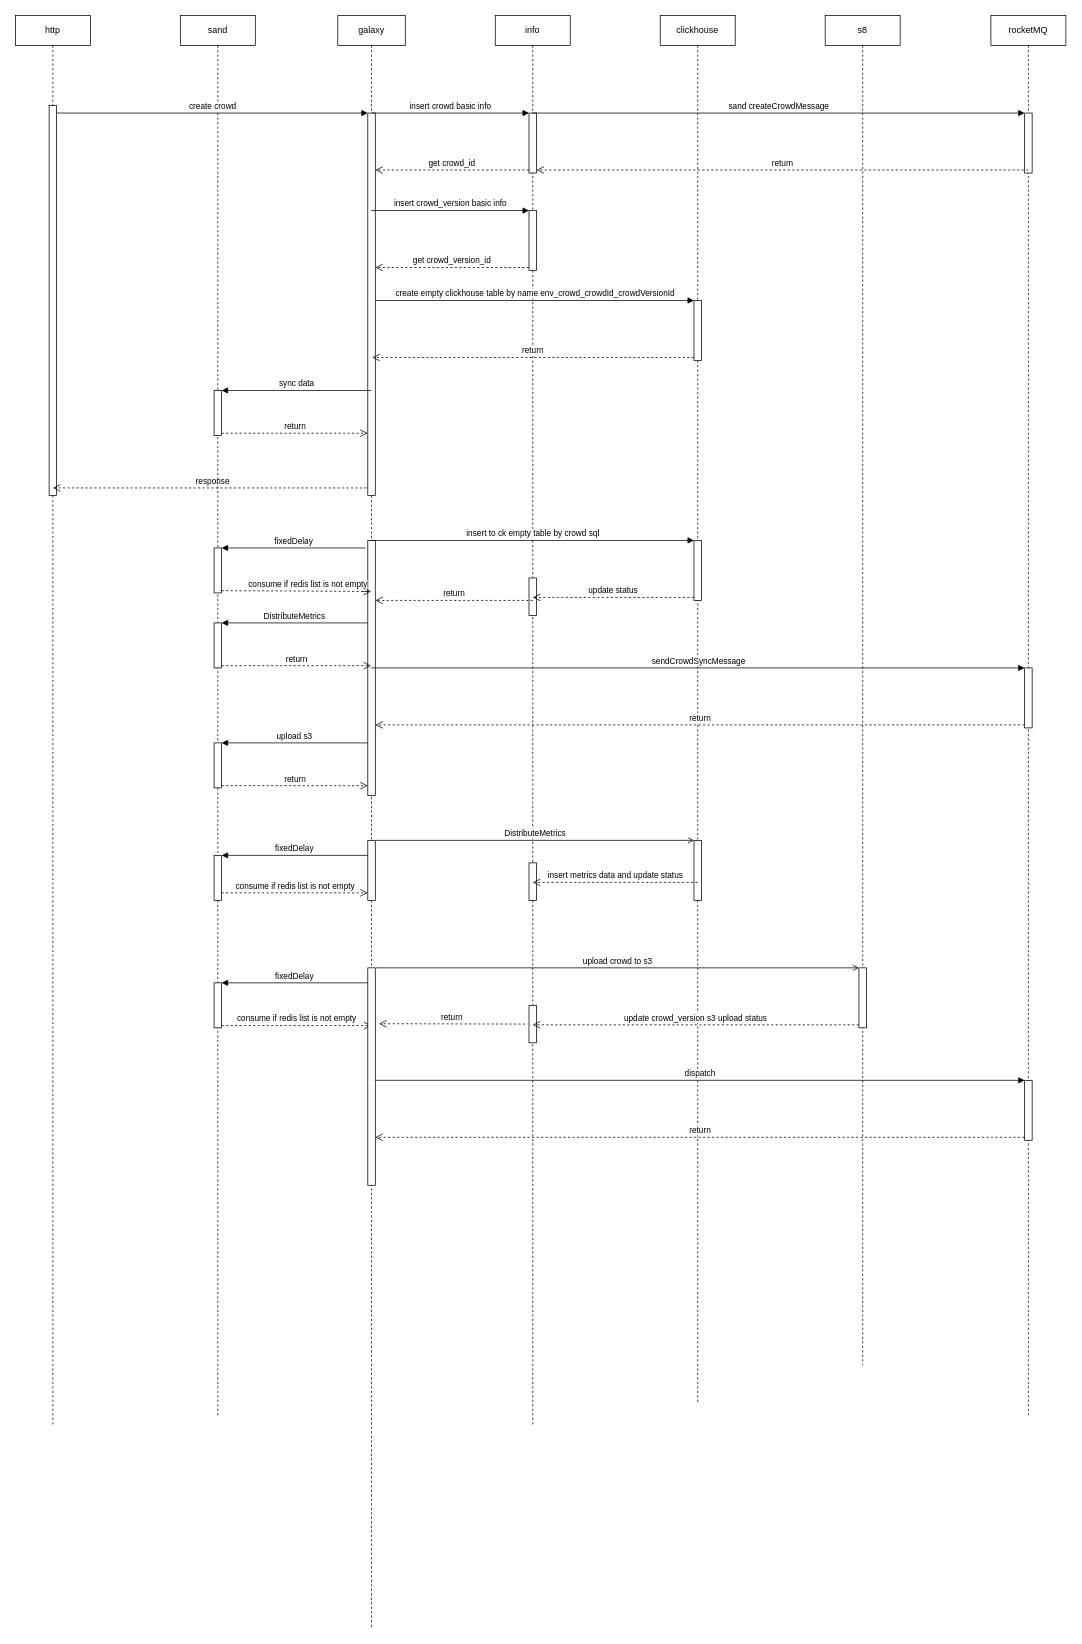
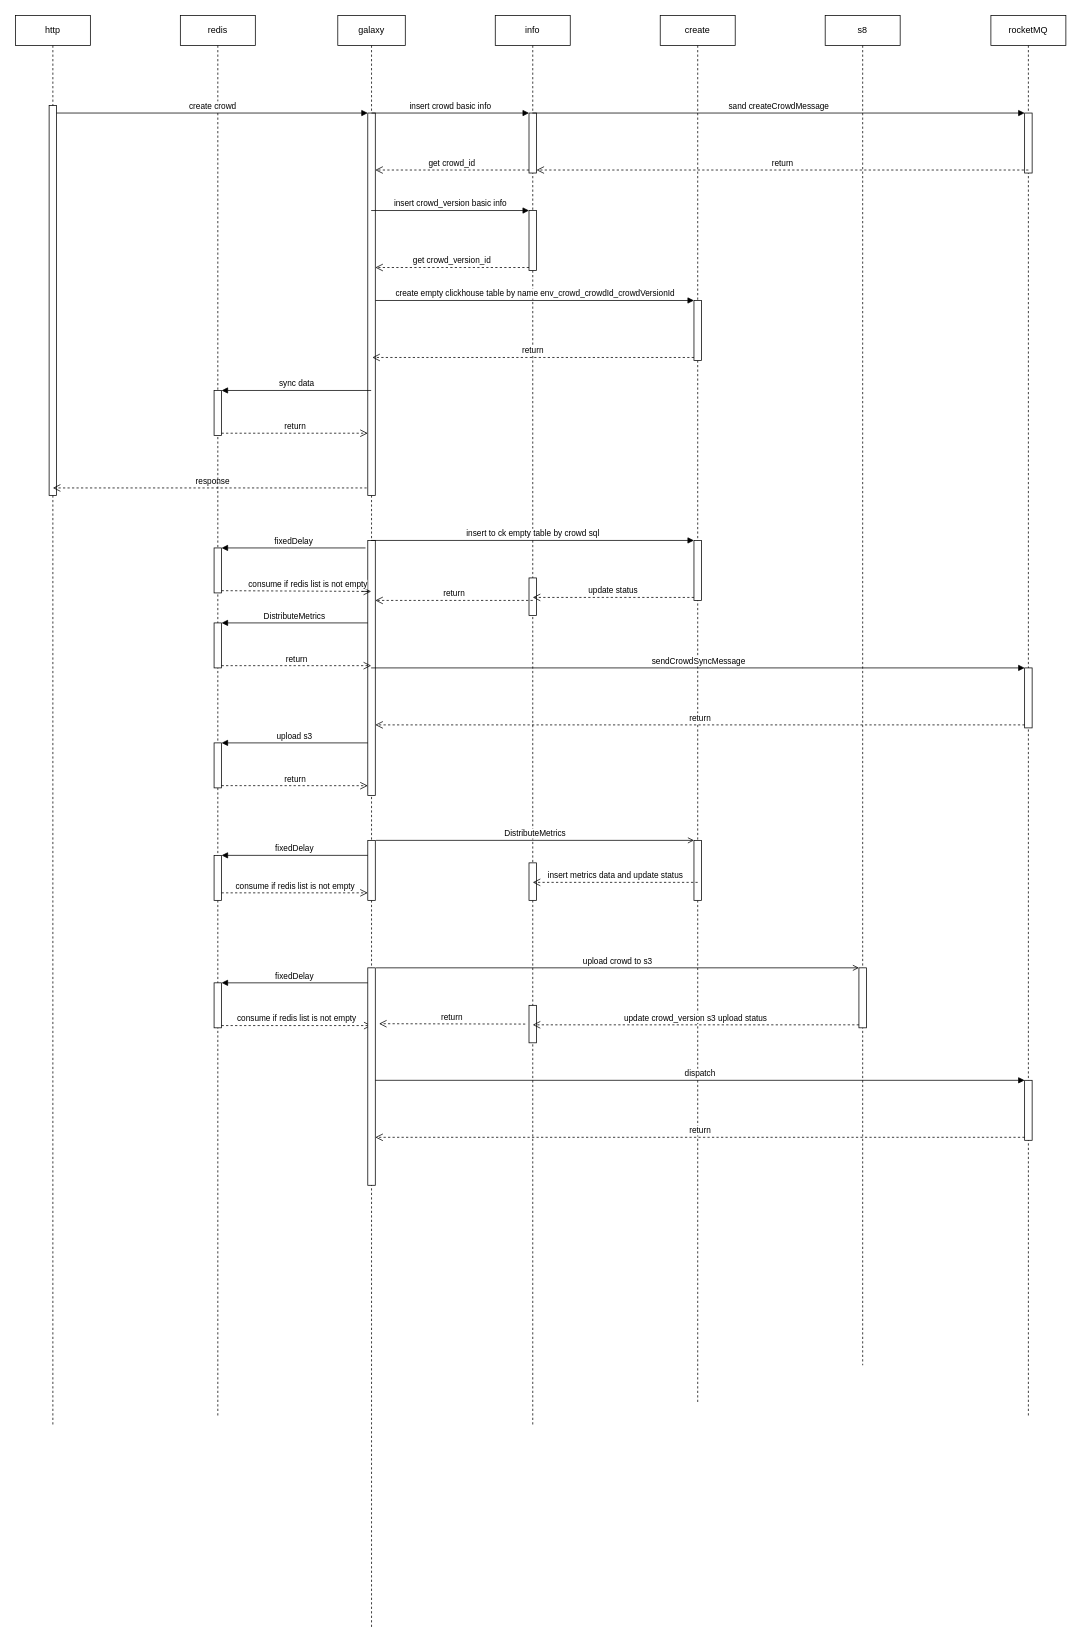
  <mxCell id="0" />
  <mxCell id="1" parent="0" />
  <mxCell id="2" value="http" style="shape=umlLifeline;perimeter=lifelinePerimeter;whiteSpace=wrap;html=1;container=1;collapsible=0;recursiveResize=0;outlineConnect=0;" vertex="1" parent="1"><mxGeometry x="20" y="20" width="100" height="1880" as="geometry" /></mxCell>
  <mxCell id="3" value="" style="html=1;points=[];perimeter=orthogonalPerimeter;" vertex="1" parent="2"><mxGeometry x="45" y="120" width="10" height="520" as="geometry" /></mxCell>
  <mxCell id="4" value="response" style="html=1;verticalAlign=bottom;endArrow=open;dashed=1;endSize=8;" edge="1" parent="2" source="29"><mxGeometry relative="1" as="geometry"><mxPoint x="140" y="630" as="sourcePoint" /><mxPoint x="50" y="630" as="targetPoint" /></mxGeometry></mxCell>
- <mxCell id="5" value="sand" style="shape=umlLifeline;perimeter=lifelinePerimeter;whiteSpace=wrap;html=1;container=1;collapsible=0;recursiveResize=0;outlineConnect=0;" vertex="1" parent="1"><mxGeometry x="240" y="20" width="100" height="1870" as="geometry" /></mxCell>
+ <mxCell id="5" value="redis" style="shape=umlLifeline;perimeter=lifelinePerimeter;whiteSpace=wrap;html=1;container=1;collapsible=0;recursiveResize=0;outlineConnect=0;" vertex="1" parent="1"><mxGeometry x="240" y="20" width="100" height="1870" as="geometry" /></mxCell>
  <mxCell id="6" value="" style="html=1;points=[];perimeter=orthogonalPerimeter;" vertex="1" parent="5"><mxGeometry x="45" y="500" width="10" height="60" as="geometry" /></mxCell>
  <mxCell id="7" value="" style="html=1;points=[];perimeter=orthogonalPerimeter;" vertex="1" parent="5"><mxGeometry x="45" y="710" width="10" height="60" as="geometry" /></mxCell>
  <mxCell id="8" value="" style="html=1;points=[];perimeter=orthogonalPerimeter;" vertex="1" parent="5"><mxGeometry x="45" y="1120" width="10" height="60" as="geometry" /></mxCell>
  <mxCell id="9" value="" style="html=1;points=[];perimeter=orthogonalPerimeter;" vertex="1" parent="5"><mxGeometry x="45" y="810" width="10" height="60" as="geometry" /></mxCell>
  <mxCell id="10" value="" style="html=1;points=[];perimeter=orthogonalPerimeter;" vertex="1" parent="5"><mxGeometry x="45" y="970" width="10" height="60" as="geometry" /></mxCell>
  <mxCell id="11" value="info" style="shape=umlLifeline;perimeter=lifelinePerimeter;whiteSpace=wrap;html=1;container=1;collapsible=0;recursiveResize=0;outlineConnect=0;" vertex="1" parent="1"><mxGeometry x="660" y="20" width="100" height="1880" as="geometry" /></mxCell>
  <mxCell id="12" value="" style="html=1;points=[];perimeter=orthogonalPerimeter;" vertex="1" parent="11"><mxGeometry x="45" y="130" width="10" height="80" as="geometry" /></mxCell>
  <mxCell id="13" value="" style="html=1;points=[];perimeter=orthogonalPerimeter;" vertex="1" parent="11"><mxGeometry x="45" y="260" width="10" height="80" as="geometry" /></mxCell>
  <mxCell id="14" value="get crowd_version_id" style="html=1;verticalAlign=bottom;endArrow=open;dashed=1;endSize=8;exitX=0;exitY=0.95;" edge="1" source="13" parent="11"><mxGeometry relative="1" as="geometry"><mxPoint x="-160" y="336" as="targetPoint" /></mxGeometry></mxCell>
  <mxCell id="15" value="" style="html=1;points=[];perimeter=orthogonalPerimeter;" vertex="1" parent="11"><mxGeometry x="45" y="750" width="10" height="50" as="geometry" /></mxCell>
  <mxCell id="16" value="" style="html=1;points=[];perimeter=orthogonalPerimeter;" vertex="1" parent="11"><mxGeometry x="45" y="1130" width="10" height="50" as="geometry" /></mxCell>
- <mxCell id="17" value="clickhouse" style="shape=umlLifeline;perimeter=lifelinePerimeter;whiteSpace=wrap;html=1;container=1;collapsible=0;recursiveResize=0;outlineConnect=0;" vertex="1" parent="1"><mxGeometry x="880" y="20" width="100" height="1850" as="geometry" /></mxCell>
+ <mxCell id="17" value="create" style="shape=umlLifeline;perimeter=lifelinePerimeter;whiteSpace=wrap;html=1;container=1;collapsible=0;recursiveResize=0;outlineConnect=0;" vertex="1" parent="1"><mxGeometry x="880" y="20" width="100" height="1850" as="geometry" /></mxCell>
  <mxCell id="18" value="" style="html=1;points=[];perimeter=orthogonalPerimeter;" vertex="1" parent="17"><mxGeometry x="45" y="380" width="10" height="80" as="geometry" /></mxCell>
  <mxCell id="19" value="create empty clickhouse table by name env_crowd_crowdId_crowdVersionId" style="html=1;verticalAlign=bottom;endArrow=block;entryX=0;entryY=0;" edge="1" target="18" parent="17"><mxGeometry relative="1" as="geometry"><mxPoint x="-380" y="380" as="sourcePoint" /></mxGeometry></mxCell>
  <mxCell id="20" value="" style="html=1;points=[];perimeter=orthogonalPerimeter;" vertex="1" parent="17"><mxGeometry x="45" y="700" width="10" height="80" as="geometry" /></mxCell>
  <mxCell id="21" value="update status" style="html=1;verticalAlign=bottom;endArrow=open;dashed=1;endSize=8;exitX=0;exitY=0.95;" edge="1" source="20" parent="17"><mxGeometry relative="1" as="geometry"><mxPoint x="-170" y="776" as="targetPoint" /></mxGeometry></mxCell>
  <mxCell id="22" value="" style="html=1;points=[];perimeter=orthogonalPerimeter;" vertex="1" parent="17"><mxGeometry x="45" y="1100" width="10" height="80" as="geometry" /></mxCell>
  <mxCell id="23" value="s8" style="shape=umlLifeline;perimeter=lifelinePerimeter;whiteSpace=wrap;html=1;container=1;collapsible=0;recursiveResize=0;outlineConnect=0;" vertex="1" parent="1"><mxGeometry x="1100" y="20" width="100" height="1800" as="geometry" /></mxCell>
  <mxCell id="24" value="rocketMQ" style="shape=umlLifeline;perimeter=lifelinePerimeter;whiteSpace=wrap;html=1;container=1;collapsible=0;recursiveResize=0;outlineConnect=0;" vertex="1" parent="1"><mxGeometry x="1321" y="20" width="100" height="1870" as="geometry" /></mxCell>
  <mxCell id="25" value="" style="html=1;points=[];perimeter=orthogonalPerimeter;" vertex="1" parent="24"><mxGeometry x="45" y="130" width="10" height="80" as="geometry" /></mxCell>
  <mxCell id="26" value="" style="html=1;points=[];perimeter=orthogonalPerimeter;" vertex="1" parent="24"><mxGeometry x="45" y="870" width="10" height="80" as="geometry" /></mxCell>
  <mxCell id="27" value="return" style="html=1;verticalAlign=bottom;endArrow=open;dashed=1;endSize=8;exitX=0;exitY=0.95;" edge="1" source="26" parent="24"><mxGeometry relative="1" as="geometry"><mxPoint x="-821" y="946" as="targetPoint" /></mxGeometry></mxCell>
  <mxCell id="28" value="" style="html=1;points=[];perimeter=orthogonalPerimeter;" vertex="1" parent="24"><mxGeometry x="45" y="1420" width="10" height="80" as="geometry" /></mxCell>
  <mxCell id="29" value="galaxy" style="shape=umlLifeline;perimeter=lifelinePerimeter;whiteSpace=wrap;html=1;container=1;collapsible=0;recursiveResize=0;outlineConnect=0;" vertex="1" parent="1"><mxGeometry x="450" y="20" width="90" height="2150" as="geometry" /></mxCell>
  <mxCell id="30" value="" style="html=1;points=[];perimeter=orthogonalPerimeter;" vertex="1" parent="29"><mxGeometry x="40" y="700" width="10" height="340" as="geometry" /></mxCell>
  <mxCell id="31" value="" style="html=1;points=[];perimeter=orthogonalPerimeter;" vertex="1" parent="29"><mxGeometry x="40" y="1100" width="10" height="80" as="geometry" /></mxCell>
  <mxCell id="32" value="" style="html=1;points=[];perimeter=orthogonalPerimeter;" vertex="1" parent="1"><mxGeometry x="490" y="150" width="10" height="510" as="geometry" /></mxCell>
  <mxCell id="33" value="create crowd" style="html=1;verticalAlign=bottom;endArrow=block;entryX=0;entryY=0;" edge="1" target="32" parent="1" source="3"><mxGeometry relative="1" as="geometry"><mxPoint x="90" y="150" as="sourcePoint" /></mxGeometry></mxCell>
  <mxCell id="34" value="insert crowd basic info" style="html=1;verticalAlign=bottom;endArrow=block;entryX=0;entryY=0;exitX=0.5;exitY=0;exitDx=0;exitDy=0;exitPerimeter=0;" edge="1" target="12" parent="1" source="32"><mxGeometry relative="1" as="geometry"><mxPoint x="635" y="150" as="sourcePoint" /></mxGeometry></mxCell>
  <mxCell id="35" value="get crowd_id" style="html=1;verticalAlign=bottom;endArrow=open;dashed=1;endSize=8;exitX=0;exitY=0.95;" edge="1" source="12" parent="1" target="32"><mxGeometry relative="1" as="geometry"><mxPoint x="500" y="226" as="targetPoint" /></mxGeometry></mxCell>
  <mxCell id="36" value="sand createCrowdMessage" style="html=1;verticalAlign=bottom;endArrow=block;entryX=0;entryY=0;" edge="1" target="25" parent="1" source="11"><mxGeometry relative="1" as="geometry"><mxPoint x="1296" y="150" as="sourcePoint" /></mxGeometry></mxCell>
  <mxCell id="37" value="return" style="html=1;verticalAlign=bottom;endArrow=open;dashed=1;endSize=8;entryX=1;entryY=0.95;entryDx=0;entryDy=0;entryPerimeter=0;" edge="1" parent="1" target="12"><mxGeometry relative="1" as="geometry"><mxPoint x="1296" y="226" as="targetPoint" /><mxPoint x="1371" y="226" as="sourcePoint" /></mxGeometry></mxCell>
  <mxCell id="38" value="insert crowd_version basic info" style="html=1;verticalAlign=bottom;endArrow=block;entryX=0;entryY=0;" edge="1" target="13" parent="1" source="29"><mxGeometry relative="1" as="geometry"><mxPoint x="635" y="280" as="sourcePoint" /></mxGeometry></mxCell>
  <mxCell id="39" value="return" style="html=1;verticalAlign=bottom;endArrow=open;dashed=1;endSize=8;exitX=0;exitY=0.95;" edge="1" source="18" parent="1"><mxGeometry relative="1" as="geometry"><mxPoint x="496" y="476" as="targetPoint" /></mxGeometry></mxCell>
  <mxCell id="40" value="sync data" style="html=1;verticalAlign=bottom;endArrow=block;entryX=1;entryY=0;" edge="1" target="6" parent="1" source="29"><mxGeometry relative="1" as="geometry"><mxPoint x="355" y="520" as="sourcePoint" /></mxGeometry></mxCell>
  <mxCell id="41" value="return" style="html=1;verticalAlign=bottom;endArrow=open;dashed=1;endSize=8;exitX=1;exitY=0.95;" edge="1" source="6" parent="1" target="32"><mxGeometry relative="1" as="geometry"><mxPoint x="490" y="577" as="targetPoint" /></mxGeometry></mxCell>
  <mxCell id="42" value="fixedDelay" style="html=1;verticalAlign=bottom;endArrow=block;entryX=1;entryY=0;" edge="1" target="7" parent="1"><mxGeometry relative="1" as="geometry"><mxPoint x="487" y="730" as="sourcePoint" /></mxGeometry></mxCell>
  <mxCell id="43" value="consume if redis list is not empty" style="html=1;verticalAlign=bottom;endArrow=open;dashed=1;endSize=8;exitX=1;exitY=0.95;" edge="1" source="7" parent="1" target="29"><mxGeometry relative="1" as="geometry"><mxPoint x="355" y="787" as="targetPoint" /><Array as="points"><mxPoint x="495" y="788" /><mxPoint x="480" y="788" /></Array></mxGeometry></mxCell>
  <mxCell id="44" value="insert to ck empty table by crowd sql" style="html=1;verticalAlign=bottom;endArrow=block;entryX=0;entryY=0;" edge="1" target="20" parent="1" source="29"><mxGeometry relative="1" as="geometry"><mxPoint x="855" y="720" as="sourcePoint" /></mxGeometry></mxCell>
  <mxCell id="45" value="return" style="html=1;verticalAlign=bottom;endArrow=open;dashed=1;endSize=8;" edge="1" parent="1"><mxGeometry relative="1" as="geometry"><mxPoint x="710" y="800" as="sourcePoint" /><mxPoint x="500" y="800" as="targetPoint" /></mxGeometry></mxCell>
  <mxCell id="46" value="DistributeMetrics" style="html=1;verticalAlign=bottom;endArrow=open;entryX=0;entryY=0;exitX=1.1;exitY=0;exitDx=0;exitDy=0;exitPerimeter=0;endFill=0;" edge="1" target="22" parent="1" source="31"><mxGeometry relative="1" as="geometry"><mxPoint x="855" y="1120" as="sourcePoint" /></mxGeometry></mxCell>
  <mxCell id="47" value="insert metrics data and update status" style="html=1;verticalAlign=bottom;endArrow=open;dashed=1;endSize=8;" edge="1" parent="1"><mxGeometry relative="1" as="geometry"><mxPoint x="710" y="1176" as="targetPoint" /><mxPoint x="930" y="1176" as="sourcePoint" /><Array as="points" /></mxGeometry></mxCell>
  <mxCell id="48" value="fixedDelay" style="html=1;verticalAlign=bottom;endArrow=block;entryX=1;entryY=0;" edge="1" target="8" parent="1" source="31"><mxGeometry relative="1" as="geometry"><mxPoint x="355" y="1140" as="sourcePoint" /></mxGeometry></mxCell>
  <mxCell id="49" value="DistributeMetrics" style="html=1;verticalAlign=bottom;endArrow=block;entryX=1;entryY=0;" edge="1" target="9" parent="1" source="30"><mxGeometry relative="1" as="geometry"><mxPoint x="355" y="830" as="sourcePoint" /></mxGeometry></mxCell>
  <mxCell id="50" value="return" style="html=1;verticalAlign=bottom;endArrow=open;dashed=1;endSize=8;exitX=1;exitY=0.95;" edge="1" source="9" parent="1" target="29"><mxGeometry relative="1" as="geometry"><mxPoint x="355" y="887" as="targetPoint" /></mxGeometry></mxCell>
  <mxCell id="51" value="sendCrowdSyncMessage" style="html=1;verticalAlign=bottom;endArrow=block;entryX=0;entryY=0;" edge="1" target="26" parent="1" source="29"><mxGeometry relative="1" as="geometry"><mxPoint x="1296" y="890" as="sourcePoint" /></mxGeometry></mxCell>
  <mxCell id="52" value="upload s3" style="html=1;verticalAlign=bottom;endArrow=block;entryX=1;entryY=0;" edge="1" target="10" parent="1" source="30"><mxGeometry relative="1" as="geometry"><mxPoint x="355" y="990" as="sourcePoint" /></mxGeometry></mxCell>
  <mxCell id="53" value="return" style="html=1;verticalAlign=bottom;endArrow=open;dashed=1;endSize=8;exitX=1;exitY=0.95;entryX=0;entryY=0.962;entryDx=0;entryDy=0;entryPerimeter=0;" edge="1" source="10" parent="1" target="30"><mxGeometry relative="1" as="geometry"><mxPoint x="355" y="1047" as="targetPoint" /></mxGeometry></mxCell>
  <mxCell id="54" value="" style="html=1;points=[];perimeter=orthogonalPerimeter;" vertex="1" parent="1"><mxGeometry x="285" y="1310" width="10" height="60" as="geometry" /></mxCell>
  <mxCell id="55" value="consume if redis list is not empty" style="html=1;verticalAlign=bottom;endArrow=open;dashed=1;endSize=8;exitX=1;exitY=0.95;" edge="1" parent="1" source="54"><mxGeometry relative="1" as="geometry"><mxPoint x="495" y="1367" as="targetPoint" /></mxGeometry></mxCell>
  <mxCell id="56" value="" style="html=1;points=[];perimeter=orthogonalPerimeter;" vertex="1" parent="1"><mxGeometry x="705" y="1340" width="10" height="50" as="geometry" /></mxCell>
  <mxCell id="57" value="" style="html=1;points=[];perimeter=orthogonalPerimeter;" vertex="1" parent="1"><mxGeometry x="1145" y="1290" width="10" height="80" as="geometry" /></mxCell>
  <mxCell id="58" value="" style="html=1;points=[];perimeter=orthogonalPerimeter;" vertex="1" parent="1"><mxGeometry x="490" y="1290" width="10" height="290" as="geometry" /></mxCell>
  <mxCell id="59" value="upload crowd to s3" style="html=1;verticalAlign=bottom;endArrow=open;entryX=0;entryY=0;exitX=1.1;exitY=0;exitDx=0;exitDy=0;exitPerimeter=0;endFill=0;" edge="1" parent="1" source="58" target="57"><mxGeometry relative="1" as="geometry"><mxPoint x="860" y="1290" as="sourcePoint" /></mxGeometry></mxCell>
  <mxCell id="60" value="update crowd_version s3 upload status" style="html=1;verticalAlign=bottom;endArrow=open;dashed=1;endSize=8;exitX=0;exitY=0.95;entryX=0.5;entryY=0.52;entryDx=0;entryDy=0;entryPerimeter=0;" edge="1" parent="1" source="57" target="56"><mxGeometry relative="1" as="geometry"><mxPoint x="860" y="1366" as="targetPoint" /></mxGeometry></mxCell>
  <mxCell id="61" value="fixedDelay" style="html=1;verticalAlign=bottom;endArrow=block;entryX=1;entryY=0;" edge="1" parent="1" source="58" target="54"><mxGeometry relative="1" as="geometry"><mxPoint x="360" y="1310" as="sourcePoint" /></mxGeometry></mxCell>
  <mxCell id="62" value="consume if redis list is not empty" style="html=1;verticalAlign=bottom;endArrow=open;dashed=1;endSize=8;exitX=1;exitY=0.95;" edge="1" parent="1"><mxGeometry relative="1" as="geometry"><mxPoint x="490" y="1190" as="targetPoint" /><mxPoint x="295" y="1190" as="sourcePoint" /></mxGeometry></mxCell>
  <mxCell id="63" value="return" style="html=1;verticalAlign=bottom;endArrow=open;dashed=1;endSize=8;" edge="1" parent="1"><mxGeometry relative="1" as="geometry"><mxPoint x="700" y="1365" as="sourcePoint" /><mxPoint x="505" y="1364.5" as="targetPoint" /></mxGeometry></mxCell>
  <mxCell id="64" value="dispatch" style="html=1;verticalAlign=bottom;endArrow=block;entryX=0;entryY=0;" edge="1" target="28" parent="1" source="58"><mxGeometry relative="1" as="geometry"><mxPoint x="1296" y="1400" as="sourcePoint" /></mxGeometry></mxCell>
  <mxCell id="65" value="return" style="html=1;verticalAlign=bottom;endArrow=open;dashed=1;endSize=8;exitX=0;exitY=0.95;" edge="1" source="28" parent="1" target="58"><mxGeometry relative="1" as="geometry"><mxPoint x="1296" y="1476" as="targetPoint" /></mxGeometry></mxCell>
